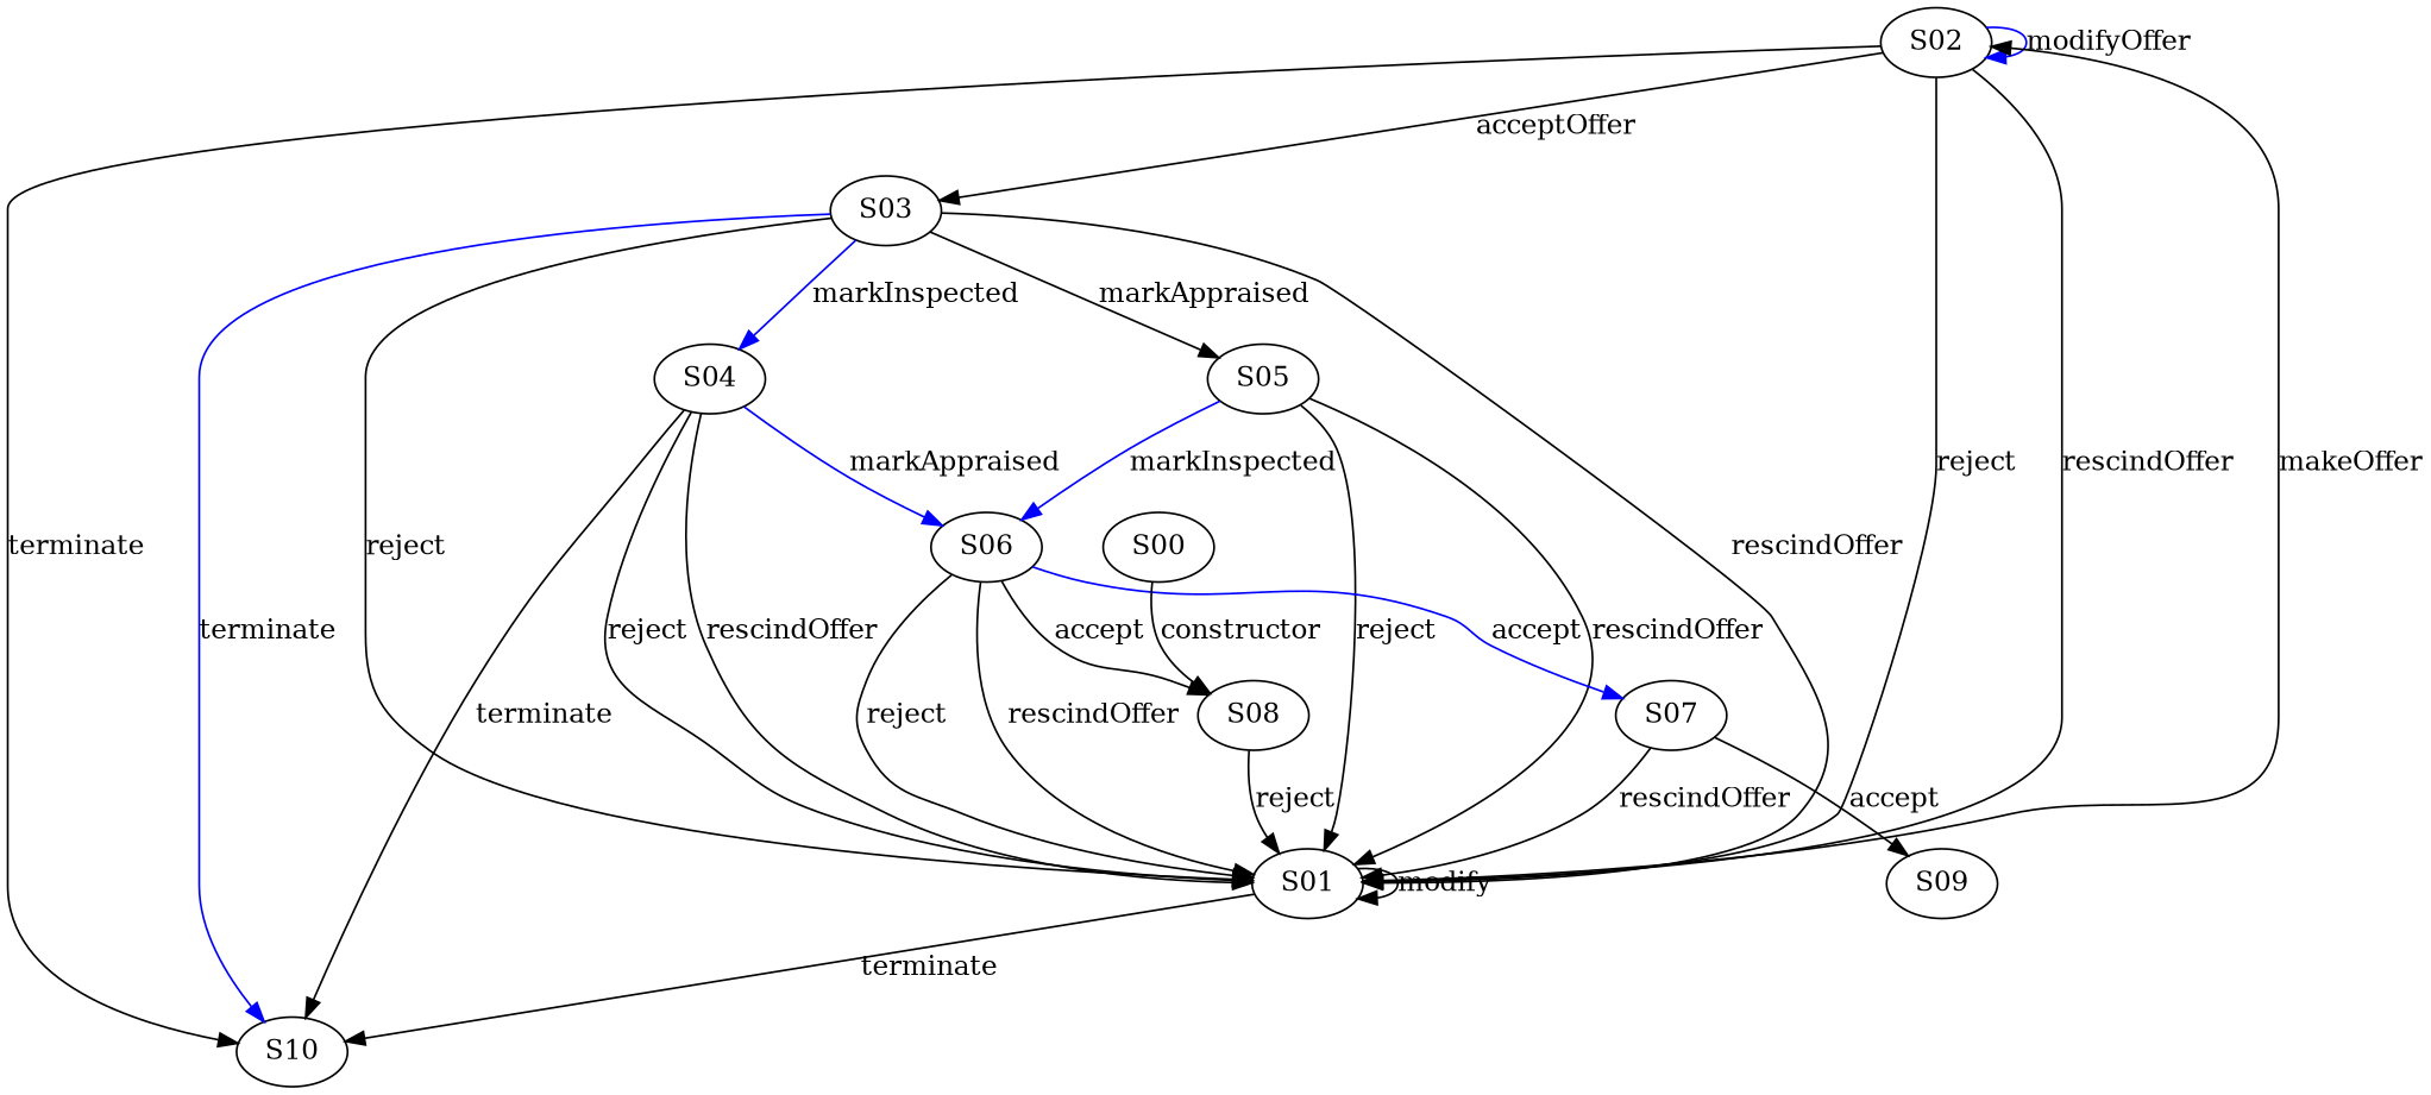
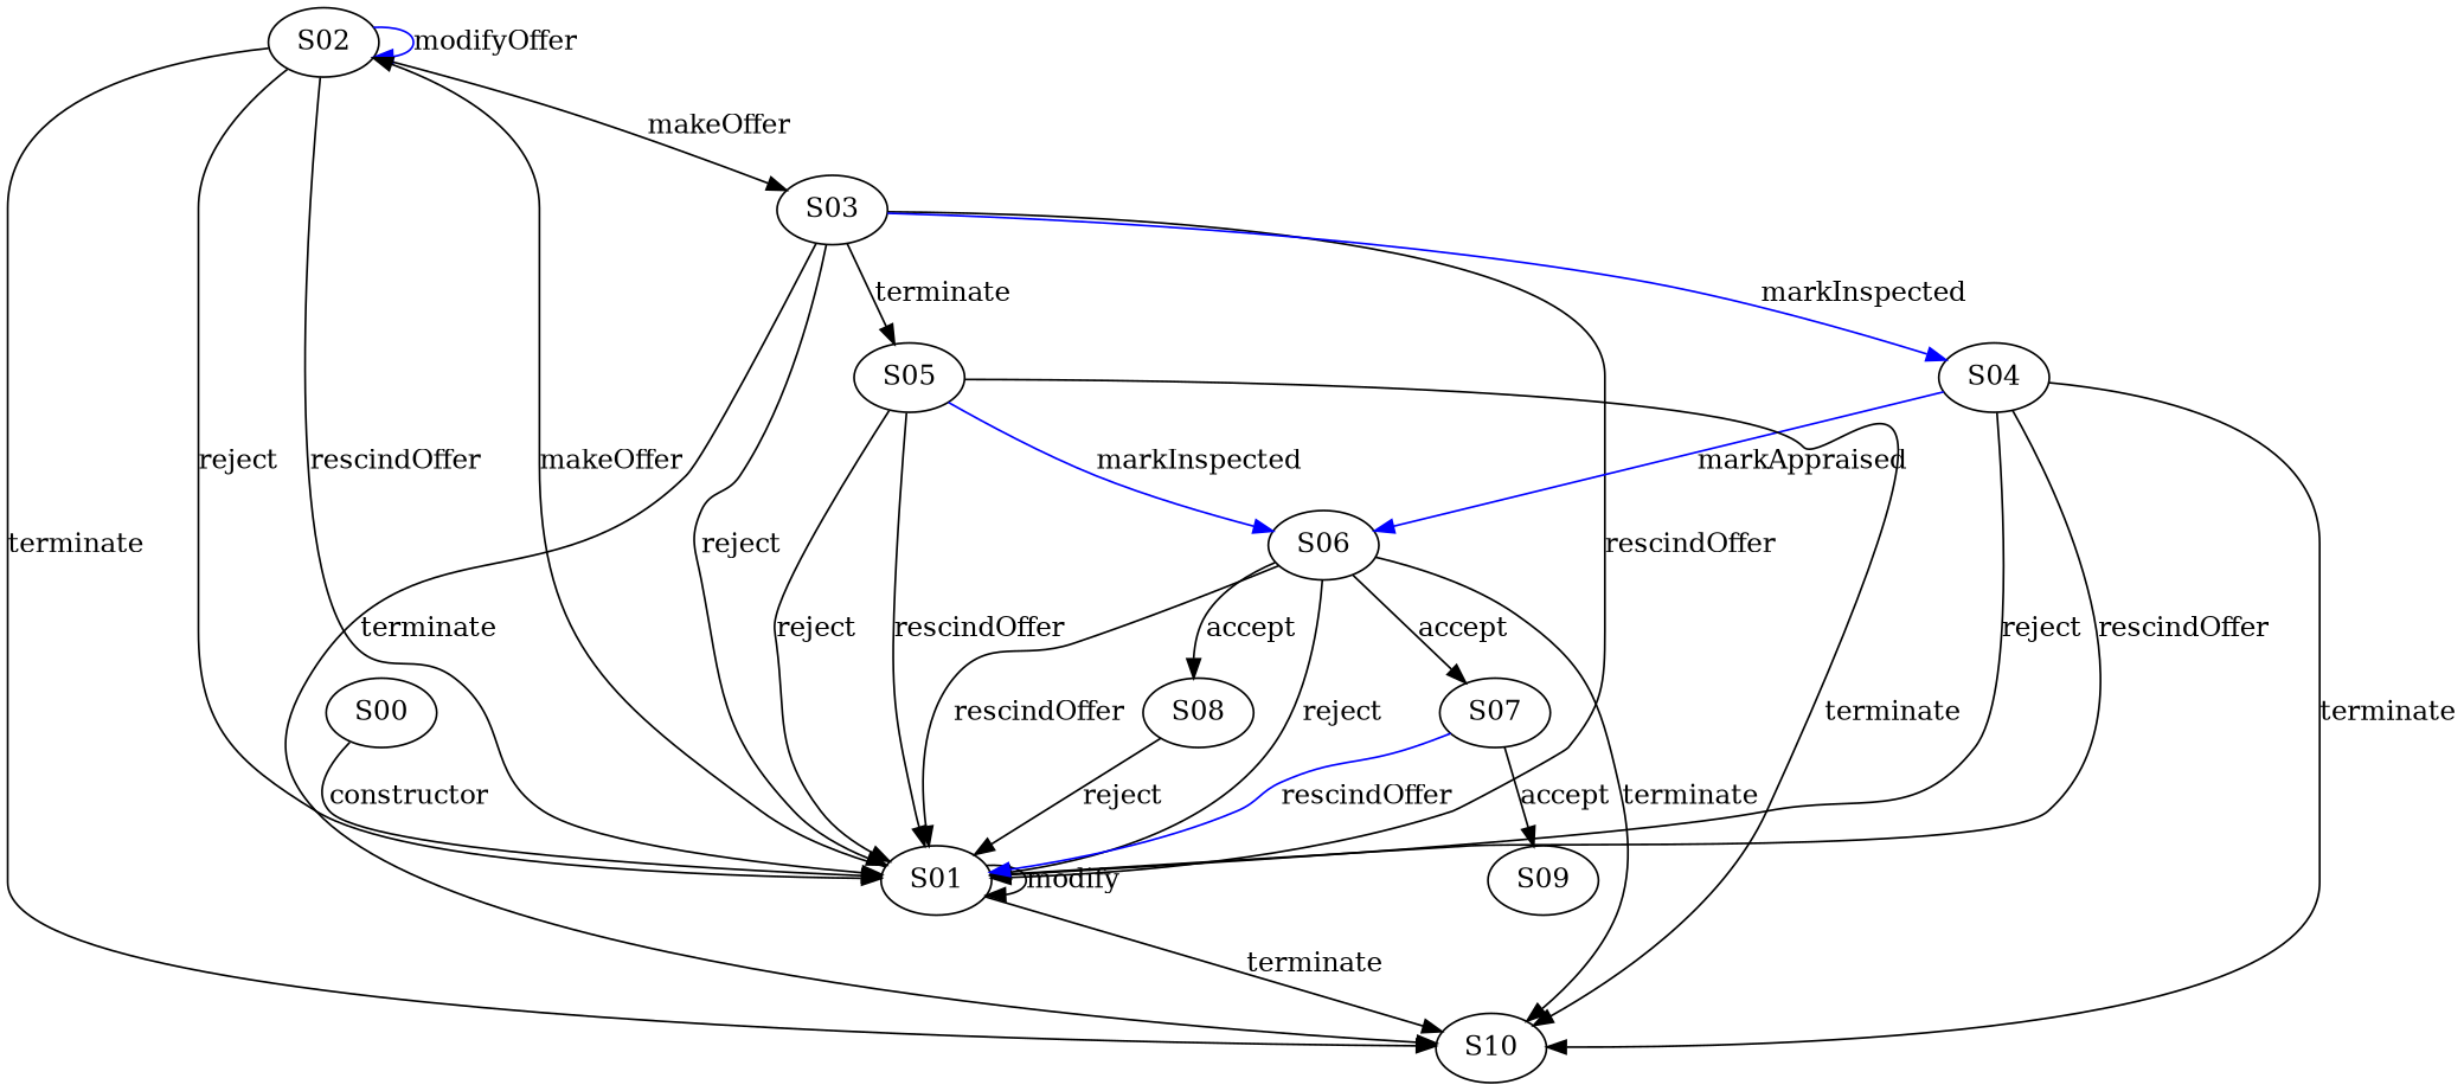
  digraph {
    edge [color=black]
    S02
    S01
    S10
    S03
    S04
    S05
    S06
    S08
    S07
    S09
    S00
    S02 -> S02 [color=blue label=modifyOffer]
    S02 -> S01 [label=reject]
    S02 -> S01 [label=rescindOffer]
    S02 -> S10 [label=terminate]
-   S02 -> S03 [label=acceptOffer]
+   S02 -> S03 [label=makeOffer]
    S01 -> S02 [label=makeOffer]
    S01 -> S01 [label=modify]
    S01 -> S10 [label=terminate]
    S03 -> S01 [label=rescindOffer]
    S03 -> S01 [label=reject]
-   S03 -> S10 [color=blue label=terminate]
+   S03 -> S10 [label=terminate]
    S03 -> S04 [color=blue label=markInspected]
-   S03 -> S05 [label=markAppraised]
+   S03 -> S05 [label=terminate]
    S04 -> S01 [label=rescindOffer]
    S04 -> S01 [label=reject]
    S04 -> S10 [label=terminate]
    S04 -> S06 [color=blue label=markAppraised]
    S05 -> S01 [label=reject]
    S05 -> S01 [label=rescindOffer]
+   S05 -> S10 [label=terminate]
    S05 -> S06 [color=blue label=markInspected]
    S06 -> S01 [label=reject]
    S06 -> S01 [label=rescindOffer]
+   S06 -> S10 [label=terminate]
    S06 -> S08 [label=accept]
-   S06 -> S07 [color=blue label=accept]
+   S06 -> S07 [label=accept]
    S08 -> S01 [label=reject]
-   S07 -> S01 [label=rescindOffer]
+   S07 -> S01 [color=blue label=rescindOffer]
    S07 -> S09 [label=accept]
-   S00 -> S08 [label=constructor]
+   S00 -> S01 [label=constructor]
  }
